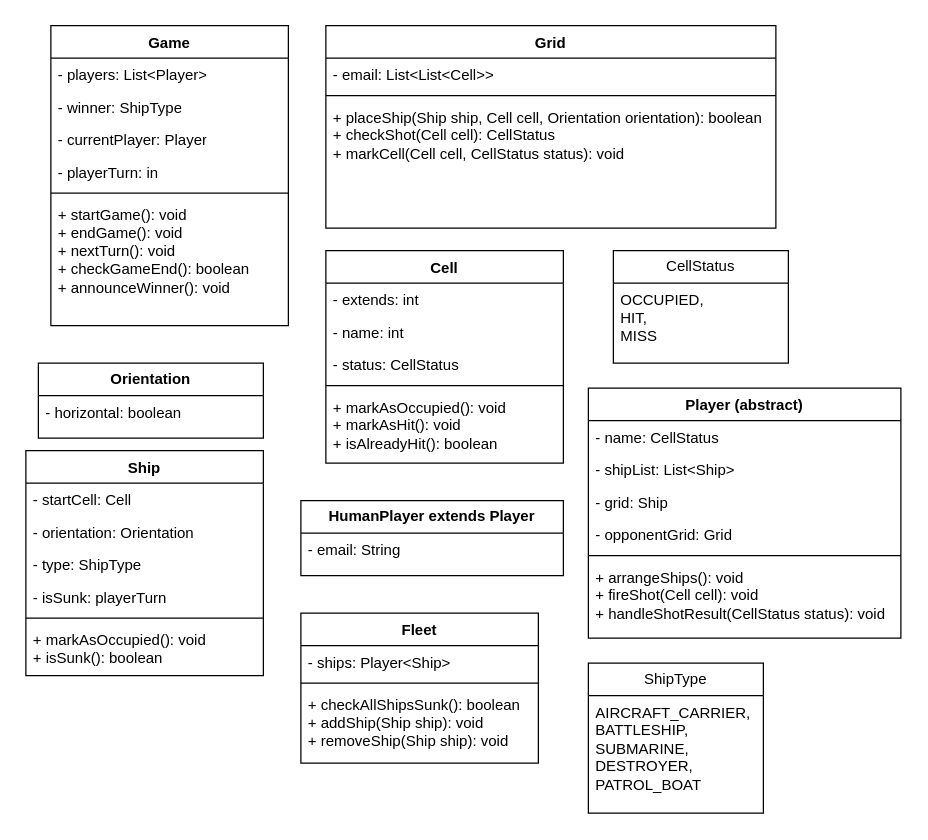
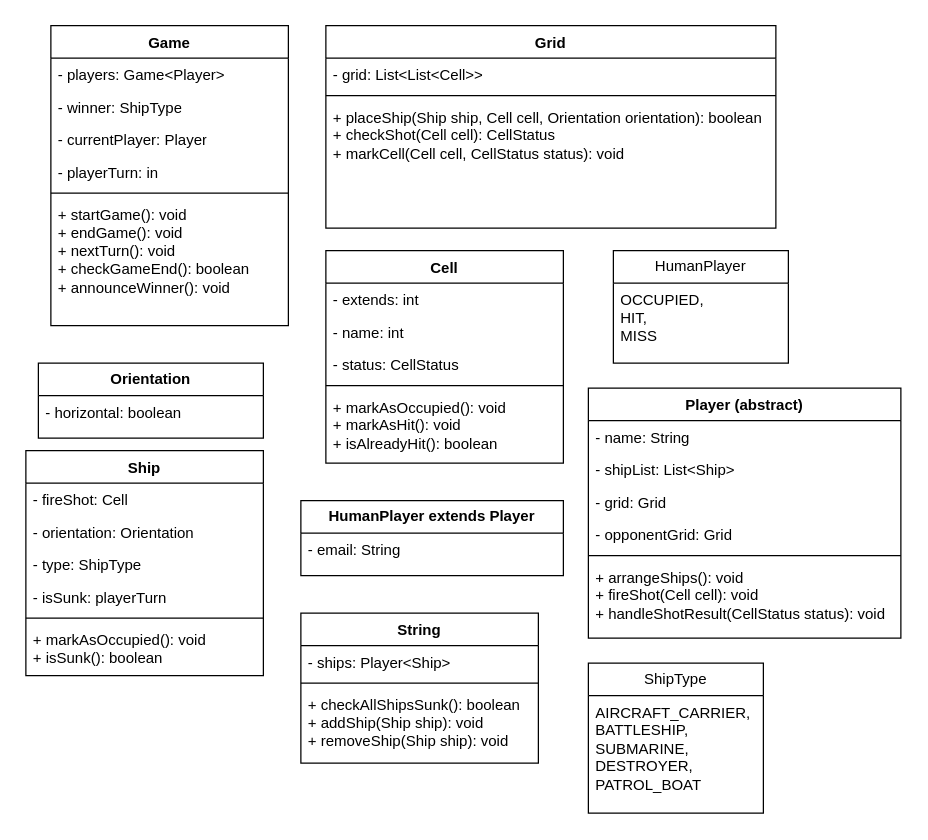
  <mxCell id="0" />
  <mxCell id="1" parent="0" />
  <mxCell id="2" value="Game" style="swimlane;fontStyle=1;align=center;verticalAlign=top;childLayout=stackLayout;horizontal=1;startSize=26;horizontalStack=0;resizeParent=1;resizeParentMax=0;resizeLast=0;collapsible=1;marginBottom=0;whiteSpace=wrap;html=1;" vertex="1" parent="1"><mxGeometry x="40" y="20" width="190" height="240" as="geometry" /></mxCell>
- <mxCell id="3" value="- players: List&amp;lt;Player&amp;gt;" style="text;strokeColor=none;fillColor=none;align=left;verticalAlign=top;spacingLeft=4;spacingRight=4;overflow=hidden;rotatable=0;points=[[0,0.5],[1,0.5]];portConstraint=eastwest;whiteSpace=wrap;html=1;" vertex="1" parent="2"><mxGeometry y="26" width="190" height="26" as="geometry" /></mxCell>
+ <mxCell id="3" value="- players: Game&amp;lt;Player&amp;gt;" style="text;strokeColor=none;fillColor=none;align=left;verticalAlign=top;spacingLeft=4;spacingRight=4;overflow=hidden;rotatable=0;points=[[0,0.5],[1,0.5]];portConstraint=eastwest;whiteSpace=wrap;html=1;" vertex="1" parent="2"><mxGeometry y="26" width="190" height="26" as="geometry" /></mxCell>
  <mxCell id="4" value="- winner: ShipType" style="text;strokeColor=none;fillColor=none;align=left;verticalAlign=top;spacingLeft=4;spacingRight=4;overflow=hidden;rotatable=0;points=[[0,0.5],[1,0.5]];portConstraint=eastwest;whiteSpace=wrap;html=1;" vertex="1" parent="2"><mxGeometry y="52" width="190" height="26" as="geometry" /></mxCell>
  <mxCell id="5" value="- currentPlayer: Player" style="text;strokeColor=none;fillColor=none;align=left;verticalAlign=top;spacingLeft=4;spacingRight=4;overflow=hidden;rotatable=0;points=[[0,0.5],[1,0.5]];portConstraint=eastwest;whiteSpace=wrap;html=1;" vertex="1" parent="2"><mxGeometry y="78" width="190" height="26" as="geometry" /></mxCell>
  <mxCell id="6" value="- playerTurn: in" style="text;strokeColor=none;fillColor=none;align=left;verticalAlign=top;spacingLeft=4;spacingRight=4;overflow=hidden;rotatable=0;points=[[0,0.5],[1,0.5]];portConstraint=eastwest;whiteSpace=wrap;html=1;" vertex="1" parent="2"><mxGeometry y="104" width="190" height="26" as="geometry" /></mxCell>
  <mxCell id="7" value="" style="line;strokeWidth=1;fillColor=none;align=left;verticalAlign=middle;spacingTop=-1;spacingLeft=3;spacingRight=3;rotatable=0;labelPosition=right;points=[];portConstraint=eastwest;strokeColor=inherit;" vertex="1" parent="2"><mxGeometry y="130" width="190" height="8" as="geometry" /></mxCell>
  <mxCell id="8" value="&lt;div&gt;&lt;span style=&quot;font-size: 12px;&quot;&gt;+ startGame(): void&lt;/span&gt;&lt;/div&gt;&lt;div&gt;&lt;span style=&quot;font-size: 12px;&quot;&gt;+ endGame(): void&lt;/span&gt;&lt;/div&gt;&lt;div&gt;&lt;span style=&quot;font-size: 12px;&quot;&gt;+ nextTurn(): void&lt;/span&gt;&lt;/div&gt;&lt;div&gt;&lt;span style=&quot;font-size: 12px;&quot;&gt;+ checkGameEnd(): boolean&lt;/span&gt;&lt;/div&gt;&lt;div&gt;&lt;span style=&quot;font-size: 12px;&quot;&gt;+ announceWinner(): void&lt;/span&gt;&lt;/div&gt;" style="text;strokeColor=none;fillColor=none;align=left;verticalAlign=top;spacingLeft=4;spacingRight=4;overflow=hidden;rotatable=0;points=[[0,0.5],[1,0.5]];portConstraint=eastwest;whiteSpace=wrap;html=1;" vertex="1" parent="2"><mxGeometry y="138" width="190" height="102" as="geometry" /></mxCell>
  <mxCell id="9" value="Grid" style="swimlane;fontStyle=1;align=center;verticalAlign=top;childLayout=stackLayout;horizontal=1;startSize=26;horizontalStack=0;resizeParent=1;resizeParentMax=0;resizeLast=0;collapsible=1;marginBottom=0;whiteSpace=wrap;html=1;" vertex="1" parent="1"><mxGeometry x="260" y="20" width="360" height="162" as="geometry" /></mxCell>
- <mxCell id="10" value="- email: List&amp;lt;List&amp;lt;Cell&amp;gt;&amp;gt;" style="text;strokeColor=none;fillColor=none;align=left;verticalAlign=top;spacingLeft=4;spacingRight=4;overflow=hidden;rotatable=0;points=[[0,0.5],[1,0.5]];portConstraint=eastwest;whiteSpace=wrap;html=1;" vertex="1" parent="9"><mxGeometry y="26" width="360" height="26" as="geometry" /></mxCell>
+ <mxCell id="10" value="- grid: List&amp;lt;List&amp;lt;Cell&amp;gt;&amp;gt;" style="text;strokeColor=none;fillColor=none;align=left;verticalAlign=top;spacingLeft=4;spacingRight=4;overflow=hidden;rotatable=0;points=[[0,0.5],[1,0.5]];portConstraint=eastwest;whiteSpace=wrap;html=1;" vertex="1" parent="9"><mxGeometry y="26" width="360" height="26" as="geometry" /></mxCell>
  <mxCell id="11" value="" style="line;strokeWidth=1;fillColor=none;align=left;verticalAlign=middle;spacingTop=-1;spacingLeft=3;spacingRight=3;rotatable=0;labelPosition=right;points=[];portConstraint=eastwest;strokeColor=inherit;" vertex="1" parent="9"><mxGeometry y="52" width="360" height="8" as="geometry" /></mxCell>
  <mxCell id="12" value="&lt;div&gt;&lt;span style=&quot;font-size: 12px;&quot;&gt;+ placeShip(Ship ship, Cell cell, Orientation orientation): boolean&lt;/span&gt;&lt;/div&gt;&lt;div&gt;&lt;span style=&quot;font-size: 12px;&quot;&gt;+ checkShot(Cell cell): CellStatus&lt;/span&gt;&lt;/div&gt;&lt;div&gt;&lt;span style=&quot;font-size: 12px;&quot;&gt;+ markCell(Cell cell, CellStatus status): void&lt;/span&gt;&lt;/div&gt;" style="text;strokeColor=none;fillColor=none;align=left;verticalAlign=top;spacingLeft=4;spacingRight=4;overflow=hidden;rotatable=0;points=[[0,0.5],[1,0.5]];portConstraint=eastwest;whiteSpace=wrap;html=1;" vertex="1" parent="9"><mxGeometry y="60" width="360" height="102" as="geometry" /></mxCell>
  <mxCell id="13" value="Cell" style="swimlane;fontStyle=1;align=center;verticalAlign=top;childLayout=stackLayout;horizontal=1;startSize=26;horizontalStack=0;resizeParent=1;resizeParentMax=0;resizeLast=0;collapsible=1;marginBottom=0;whiteSpace=wrap;html=1;" vertex="1" parent="1"><mxGeometry x="260" y="200" width="190" height="170" as="geometry" /></mxCell>
  <mxCell id="14" value="- extends: int" style="text;strokeColor=none;fillColor=none;align=left;verticalAlign=top;spacingLeft=4;spacingRight=4;overflow=hidden;rotatable=0;points=[[0,0.5],[1,0.5]];portConstraint=eastwest;whiteSpace=wrap;html=1;" vertex="1" parent="13"><mxGeometry y="26" width="190" height="26" as="geometry" /></mxCell>
  <mxCell id="15" value="- name: int" style="text;strokeColor=none;fillColor=none;align=left;verticalAlign=top;spacingLeft=4;spacingRight=4;overflow=hidden;rotatable=0;points=[[0,0.5],[1,0.5]];portConstraint=eastwest;whiteSpace=wrap;html=1;" vertex="1" parent="13"><mxGeometry y="52" width="190" height="26" as="geometry" /></mxCell>
  <mxCell id="16" value="- status: CellStatus" style="text;strokeColor=none;fillColor=none;align=left;verticalAlign=top;spacingLeft=4;spacingRight=4;overflow=hidden;rotatable=0;points=[[0,0.5],[1,0.5]];portConstraint=eastwest;whiteSpace=wrap;html=1;" vertex="1" parent="13"><mxGeometry y="78" width="190" height="26" as="geometry" /></mxCell>
  <mxCell id="17" value="" style="line;strokeWidth=1;fillColor=none;align=left;verticalAlign=middle;spacingTop=-1;spacingLeft=3;spacingRight=3;rotatable=0;labelPosition=right;points=[];portConstraint=eastwest;strokeColor=inherit;" vertex="1" parent="13"><mxGeometry y="104" width="190" height="8" as="geometry" /></mxCell>
  <mxCell id="18" value="&lt;div&gt;&lt;span style=&quot;font-size: 12px;&quot;&gt;+ markAsOccupied(): void&lt;/span&gt;&lt;/div&gt;&lt;div&gt;&lt;span style=&quot;font-size: 12px;&quot;&gt;+ markAsHit(): void&lt;/span&gt;&lt;/div&gt;&lt;div&gt;&lt;span style=&quot;font-size: 12px;&quot;&gt;+ isAlreadyHit(): boolean&lt;/span&gt;&lt;/div&gt;" style="text;strokeColor=none;fillColor=none;align=left;verticalAlign=top;spacingLeft=4;spacingRight=4;overflow=hidden;rotatable=0;points=[[0,0.5],[1,0.5]];portConstraint=eastwest;whiteSpace=wrap;html=1;" vertex="1" parent="13"><mxGeometry y="112" width="190" height="58" as="geometry" /></mxCell>
- <mxCell id="19" value="CellStatus" style="swimlane;fontStyle=0;childLayout=stackLayout;horizontal=1;startSize=26;fillColor=none;horizontalStack=0;resizeParent=1;resizeParentMax=0;resizeLast=0;collapsible=1;marginBottom=0;whiteSpace=wrap;html=1;" vertex="1" parent="1"><mxGeometry x="490" y="200" width="140" height="90" as="geometry" /></mxCell>
+ <mxCell id="19" value="HumanPlayer" style="swimlane;fontStyle=0;childLayout=stackLayout;horizontal=1;startSize=26;fillColor=none;horizontalStack=0;resizeParent=1;resizeParentMax=0;resizeLast=0;collapsible=1;marginBottom=0;whiteSpace=wrap;html=1;" vertex="1" parent="1"><mxGeometry x="490" y="200" width="140" height="90" as="geometry" /></mxCell>
  <mxCell id="20" value="OCCUPIED,&amp;nbsp;&lt;div&gt;HIT,&amp;nbsp;&lt;/div&gt;&lt;div&gt;MISS&lt;/div&gt;" style="text;strokeColor=none;fillColor=none;align=left;verticalAlign=top;spacingLeft=4;spacingRight=4;overflow=hidden;rotatable=0;points=[[0,0.5],[1,0.5]];portConstraint=eastwest;whiteSpace=wrap;html=1;" vertex="1" parent="19"><mxGeometry y="26" width="140" height="64" as="geometry" /></mxCell>
  <mxCell id="21" value="Player (abstract)" style="swimlane;fontStyle=1;align=center;verticalAlign=top;childLayout=stackLayout;horizontal=1;startSize=26;horizontalStack=0;resizeParent=1;resizeParentMax=0;resizeLast=0;collapsible=1;marginBottom=0;whiteSpace=wrap;html=1;" vertex="1" parent="1"><mxGeometry x="470" y="310" width="250" height="200" as="geometry" /></mxCell>
- <mxCell id="22" value="- name: CellStatus" style="text;strokeColor=none;fillColor=none;align=left;verticalAlign=top;spacingLeft=4;spacingRight=4;overflow=hidden;rotatable=0;points=[[0,0.5],[1,0.5]];portConstraint=eastwest;whiteSpace=wrap;html=1;" vertex="1" parent="21"><mxGeometry y="26" width="250" height="26" as="geometry" /></mxCell>
+ <mxCell id="22" value="- name: String" style="text;strokeColor=none;fillColor=none;align=left;verticalAlign=top;spacingLeft=4;spacingRight=4;overflow=hidden;rotatable=0;points=[[0,0.5],[1,0.5]];portConstraint=eastwest;whiteSpace=wrap;html=1;" vertex="1" parent="21"><mxGeometry y="26" width="250" height="26" as="geometry" /></mxCell>
  <mxCell id="23" value="- shipList: List&amp;lt;Ship&amp;gt;" style="text;strokeColor=none;fillColor=none;align=left;verticalAlign=top;spacingLeft=4;spacingRight=4;overflow=hidden;rotatable=0;points=[[0,0.5],[1,0.5]];portConstraint=eastwest;whiteSpace=wrap;html=1;" vertex="1" parent="21"><mxGeometry y="52" width="250" height="26" as="geometry" /></mxCell>
- <mxCell id="24" value="- grid: Ship" style="text;strokeColor=none;fillColor=none;align=left;verticalAlign=top;spacingLeft=4;spacingRight=4;overflow=hidden;rotatable=0;points=[[0,0.5],[1,0.5]];portConstraint=eastwest;whiteSpace=wrap;html=1;" vertex="1" parent="21"><mxGeometry y="78" width="250" height="26" as="geometry" /></mxCell>
+ <mxCell id="24" value="- grid: Grid" style="text;strokeColor=none;fillColor=none;align=left;verticalAlign=top;spacingLeft=4;spacingRight=4;overflow=hidden;rotatable=0;points=[[0,0.5],[1,0.5]];portConstraint=eastwest;whiteSpace=wrap;html=1;" vertex="1" parent="21"><mxGeometry y="78" width="250" height="26" as="geometry" /></mxCell>
  <mxCell id="25" value="- opponentGrid: Grid" style="text;strokeColor=none;fillColor=none;align=left;verticalAlign=top;spacingLeft=4;spacingRight=4;overflow=hidden;rotatable=0;points=[[0,0.5],[1,0.5]];portConstraint=eastwest;whiteSpace=wrap;html=1;" vertex="1" parent="21"><mxGeometry y="104" width="250" height="26" as="geometry" /></mxCell>
  <mxCell id="26" value="" style="line;strokeWidth=1;fillColor=none;align=left;verticalAlign=middle;spacingTop=-1;spacingLeft=3;spacingRight=3;rotatable=0;labelPosition=right;points=[];portConstraint=eastwest;strokeColor=inherit;" vertex="1" parent="21"><mxGeometry y="130" width="250" height="8" as="geometry" /></mxCell>
  <mxCell id="27" value="&lt;div&gt;&lt;span style=&quot;font-size: 12px;&quot;&gt;+ arrangeShips(): void&lt;/span&gt;&lt;/div&gt;&lt;div&gt;&lt;span style=&quot;font-size: 12px;&quot;&gt;+ fireShot(Cell cell): void&lt;/span&gt;&lt;/div&gt;&lt;div&gt;&lt;span style=&quot;font-size: 12px;&quot;&gt;+ handleShotResult(CellStatus status): void&lt;/span&gt;&lt;/div&gt;" style="text;strokeColor=none;fillColor=none;align=left;verticalAlign=top;spacingLeft=4;spacingRight=4;overflow=hidden;rotatable=0;points=[[0,0.5],[1,0.5]];portConstraint=eastwest;whiteSpace=wrap;html=1;" vertex="1" parent="21"><mxGeometry y="138" width="250" height="62" as="geometry" /></mxCell>
  <mxCell id="28" value="&lt;b&gt;HumanPlayer extends Player&lt;/b&gt;" style="swimlane;fontStyle=0;childLayout=stackLayout;horizontal=1;startSize=26;fillColor=none;horizontalStack=0;resizeParent=1;resizeParentMax=0;resizeLast=0;collapsible=1;marginBottom=0;whiteSpace=wrap;html=1;" vertex="1" parent="1"><mxGeometry x="240" y="400" width="210" height="60" as="geometry" /></mxCell>
  <mxCell id="29" value="&lt;span style=&quot;font-size: 12px;&quot;&gt;- email: String&lt;/span&gt;" style="text;strokeColor=none;fillColor=none;align=left;verticalAlign=top;spacingLeft=4;spacingRight=4;overflow=hidden;rotatable=0;points=[[0,0.5],[1,0.5]];portConstraint=eastwest;whiteSpace=wrap;html=1;" vertex="1" parent="28"><mxGeometry y="26" width="210" height="34" as="geometry" /></mxCell>
  <mxCell id="30" value="&lt;span style=&quot;font-size: 12px;&quot;&gt;&lt;b&gt;Orientation&lt;/b&gt;&lt;/span&gt;" style="swimlane;fontStyle=0;childLayout=stackLayout;horizontal=1;startSize=26;fillColor=none;horizontalStack=0;resizeParent=1;resizeParentMax=0;resizeLast=0;collapsible=1;marginBottom=0;whiteSpace=wrap;html=1;" vertex="1" parent="1"><mxGeometry x="30" y="290" width="180" height="60" as="geometry" /></mxCell>
  <mxCell id="31" value="&lt;span style=&quot;font-size: 12px;&quot;&gt;- horizontal: boolean&lt;/span&gt;" style="text;strokeColor=none;fillColor=none;align=left;verticalAlign=top;spacingLeft=4;spacingRight=4;overflow=hidden;rotatable=0;points=[[0,0.5],[1,0.5]];portConstraint=eastwest;whiteSpace=wrap;html=1;" vertex="1" parent="30"><mxGeometry y="26" width="180" height="34" as="geometry" /></mxCell>
  <mxCell id="32" value="Ship" style="swimlane;fontStyle=1;align=center;verticalAlign=top;childLayout=stackLayout;horizontal=1;startSize=26;horizontalStack=0;resizeParent=1;resizeParentMax=0;resizeLast=0;collapsible=1;marginBottom=0;whiteSpace=wrap;html=1;" vertex="1" parent="1"><mxGeometry x="20" y="360" width="190" height="180" as="geometry" /></mxCell>
- <mxCell id="33" value="- startCell: Cell" style="text;strokeColor=none;fillColor=none;align=left;verticalAlign=top;spacingLeft=4;spacingRight=4;overflow=hidden;rotatable=0;points=[[0,0.5],[1,0.5]];portConstraint=eastwest;whiteSpace=wrap;html=1;" vertex="1" parent="32"><mxGeometry y="26" width="190" height="26" as="geometry" /></mxCell>
+ <mxCell id="33" value="- fireShot: Cell" style="text;strokeColor=none;fillColor=none;align=left;verticalAlign=top;spacingLeft=4;spacingRight=4;overflow=hidden;rotatable=0;points=[[0,0.5],[1,0.5]];portConstraint=eastwest;whiteSpace=wrap;html=1;" vertex="1" parent="32"><mxGeometry y="26" width="190" height="26" as="geometry" /></mxCell>
  <mxCell id="34" value="- orientation: Orientation" style="text;strokeColor=none;fillColor=none;align=left;verticalAlign=top;spacingLeft=4;spacingRight=4;overflow=hidden;rotatable=0;points=[[0,0.5],[1,0.5]];portConstraint=eastwest;whiteSpace=wrap;html=1;" vertex="1" parent="32"><mxGeometry y="52" width="190" height="26" as="geometry" /></mxCell>
  <mxCell id="35" value="- type: ShipType" style="text;strokeColor=none;fillColor=none;align=left;verticalAlign=top;spacingLeft=4;spacingRight=4;overflow=hidden;rotatable=0;points=[[0,0.5],[1,0.5]];portConstraint=eastwest;whiteSpace=wrap;html=1;" vertex="1" parent="32"><mxGeometry y="78" width="190" height="26" as="geometry" /></mxCell>
  <mxCell id="36" value="- isSunk: playerTurn" style="text;strokeColor=none;fillColor=none;align=left;verticalAlign=top;spacingLeft=4;spacingRight=4;overflow=hidden;rotatable=0;points=[[0,0.5],[1,0.5]];portConstraint=eastwest;whiteSpace=wrap;html=1;" vertex="1" parent="32"><mxGeometry y="104" width="190" height="26" as="geometry" /></mxCell>
  <mxCell id="37" value="" style="line;strokeWidth=1;fillColor=none;align=left;verticalAlign=middle;spacingTop=-1;spacingLeft=3;spacingRight=3;rotatable=0;labelPosition=right;points=[];portConstraint=eastwest;strokeColor=inherit;" vertex="1" parent="32"><mxGeometry y="130" width="190" height="8" as="geometry" /></mxCell>
  <mxCell id="38" value="&lt;div&gt;&lt;span style=&quot;font-size: 12px;&quot;&gt;+ markAsOccupied(): void&lt;/span&gt;&lt;/div&gt;&lt;div&gt;&lt;span style=&quot;font-size: 12px;&quot;&gt;+ isSunk(): boolean&lt;/span&gt;&lt;/div&gt;" style="text;strokeColor=none;fillColor=none;align=left;verticalAlign=top;spacingLeft=4;spacingRight=4;overflow=hidden;rotatable=0;points=[[0,0.5],[1,0.5]];portConstraint=eastwest;whiteSpace=wrap;html=1;" vertex="1" parent="32"><mxGeometry y="138" width="190" height="42" as="geometry" /></mxCell>
- <mxCell id="39" value="Fleet" style="swimlane;fontStyle=1;align=center;verticalAlign=top;childLayout=stackLayout;horizontal=1;startSize=26;horizontalStack=0;resizeParent=1;resizeParentMax=0;resizeLast=0;collapsible=1;marginBottom=0;whiteSpace=wrap;html=1;" vertex="1" parent="1"><mxGeometry x="240" y="490" width="190" height="120" as="geometry" /></mxCell>
+ <mxCell id="39" value="String" style="swimlane;fontStyle=1;align=center;verticalAlign=top;childLayout=stackLayout;horizontal=1;startSize=26;horizontalStack=0;resizeParent=1;resizeParentMax=0;resizeLast=0;collapsible=1;marginBottom=0;whiteSpace=wrap;html=1;" vertex="1" parent="1"><mxGeometry x="240" y="490" width="190" height="120" as="geometry" /></mxCell>
  <mxCell id="40" value="- ships: Player&amp;lt;Ship&amp;gt;" style="text;strokeColor=none;fillColor=none;align=left;verticalAlign=top;spacingLeft=4;spacingRight=4;overflow=hidden;rotatable=0;points=[[0,0.5],[1,0.5]];portConstraint=eastwest;whiteSpace=wrap;html=1;" vertex="1" parent="39"><mxGeometry y="26" width="190" height="26" as="geometry" /></mxCell>
  <mxCell id="41" value="" style="line;strokeWidth=1;fillColor=none;align=left;verticalAlign=middle;spacingTop=-1;spacingLeft=3;spacingRight=3;rotatable=0;labelPosition=right;points=[];portConstraint=eastwest;strokeColor=inherit;" vertex="1" parent="39"><mxGeometry y="52" width="190" height="8" as="geometry" /></mxCell>
  <mxCell id="42" value="&lt;div&gt;&lt;span style=&quot;font-size: 12px;&quot;&gt;+ checkAllShipsSunk(): boolean&lt;/span&gt;&lt;/div&gt;&lt;div&gt;&lt;span style=&quot;font-size: 12px;&quot;&gt;+ addShip(Ship ship): void&lt;/span&gt;&lt;/div&gt;&lt;div&gt;&lt;span style=&quot;font-size: 12px;&quot;&gt;+ removeShip(Ship ship): void&lt;/span&gt;&lt;/div&gt;" style="text;strokeColor=none;fillColor=none;align=left;verticalAlign=top;spacingLeft=4;spacingRight=4;overflow=hidden;rotatable=0;points=[[0,0.5],[1,0.5]];portConstraint=eastwest;whiteSpace=wrap;html=1;" vertex="1" parent="39"><mxGeometry y="60" width="190" height="60" as="geometry" /></mxCell>
  <mxCell id="43" value="ShipType" style="swimlane;fontStyle=0;childLayout=stackLayout;horizontal=1;startSize=26;fillColor=none;horizontalStack=0;resizeParent=1;resizeParentMax=0;resizeLast=0;collapsible=1;marginBottom=0;whiteSpace=wrap;html=1;" vertex="1" parent="1"><mxGeometry x="470" y="530" width="140" height="120" as="geometry" /></mxCell>
  <mxCell id="44" value="&lt;div&gt;&lt;span style=&quot;font-size: 12px;&quot;&gt;AIRCRAFT_CARRIER,&amp;nbsp;&lt;/span&gt;&lt;/div&gt;&lt;div&gt;&lt;span style=&quot;font-size: 12px;&quot;&gt;BATTLESHIP,&lt;/span&gt;&lt;/div&gt;&lt;div&gt;&lt;span style=&quot;font-size: 12px;&quot;&gt;SUBMARINE,&amp;nbsp;&lt;/span&gt;&lt;/div&gt;&lt;div&gt;&lt;span style=&quot;font-size: 12px;&quot;&gt;DESTROYER,&amp;nbsp;&lt;/span&gt;&lt;/div&gt;&lt;div&gt;&lt;span style=&quot;font-size: 12px;&quot;&gt;PATROL_BOAT&lt;/span&gt;&lt;/div&gt;" style="text;strokeColor=none;fillColor=none;align=left;verticalAlign=top;spacingLeft=4;spacingRight=4;overflow=hidden;rotatable=0;points=[[0,0.5],[1,0.5]];portConstraint=eastwest;whiteSpace=wrap;html=1;" vertex="1" parent="43"><mxGeometry y="26" width="140" height="94" as="geometry" /></mxCell>
